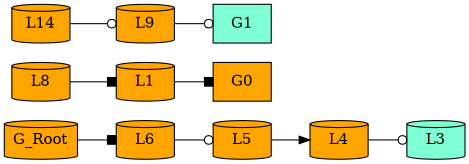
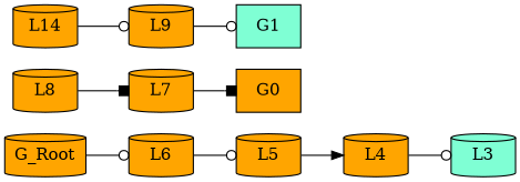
  strict digraph {
    rankdir=LR
    node [fillcolor=orange shape=cylinder style=filled]
    edge [arrowhead=odot]
    G_Root [params="{'node': 'G_Root', 'type': 'geom', 'geometry': {'primitive': 'box', 'args': {'x': 0.2, 'y': 0.2, 'z': 0.2, 'color': [1, 1, 1]}}, 'original_node': 'JG_(224, 123)'}"]
    L6 [params="{'node': 'L6', 'type': 'link', 'original_node': 'JG_4', 'translation': [0, 0, 1.0], 'relative': True, 'joint': {'type': 'ball'}}"]
    L5 [params="{'node': 'L5', 'type': 'link', 'original_node': 'JG_3', 'translation': [0, 0, 1.0], 'relative': True, 'joint': {'type': 'ball'}}"]
    L4 [params="{'node': 'L4', 'type': 'link', 'original_node': 'JG_2', 'translation': [0, 0, 1.0], 'relative': True, 'joint': {'type': 'ball'}}"]
    L3 [fillcolor=aquamarine params="{'node': 'L3', 'type': 'link', 'original_node': 'JG_1', 'translation': [0, 0, 1.0], 'relative': True, 'joint': {'type': 'ball'}}"]
    L8 [params="{'node': 'L8', 'type': 'link', 'original_node': 'JG_(220, 111)', 'translation': [0, 0, 1.0], 'relative': True, 'joint': {'type': 'ball'}}"]
-   L7 [params="{'node': 'L7', 'type': 'link', 'original_node': 'JG_(204, 104)', 'translation': [0, 0, 0.5], 'relative': True, 'joint': {'type': 'ball'}}" label=L1]
+   L7 [params="{'node': 'L7', 'type': 'link', 'original_node': 'JG_(204, 104)', 'translation': [0, 0, 0.5], 'relative': True, 'joint': {'type': 'ball'}}"]
    n8 [label=L14 params="{'node': 'L10', 'type': 'link', 'original_node': 'JG_(224, 123)', 'translation': [0, 0, 1.0], 'relative': True, 'joint': {'type': 'ball'}}"]
    L9 [params="{'node': 'L9', 'type': 'link', 'original_node': 'JG_(212, 128)', 'translation': [0, 0, 0.5], 'relative': True, 'joint': {'type': 'ball'}}"]
    G0 [params="{'node': 'G0', 'type': 'geom', 'original_node': 'EG_(171, 90)', 'translation': [0, 0, 0.5], 'relative': True, 'joint': {'type': 'ball'}, 'geometry': {'primitive': 'box', 'args': {'x': 0.2, 'y': 0.5, 'z': 1.0, 'color': [1, 0, 0]}}}" shape=box]
    G1 [fillcolor=aquamarine params="{'node': 'G1', 'type': 'geom', 'original_node': 'EG_(187, 137)', 'translation': [0, 0, 0.5], 'relative': True, 'joint': {'type': 'ball'}, 'geometry': {'primitive': 'box', 'args': {'x': 0.2, 'y': 0.5, 'z': 1.0, 'color': [1, 0, 0]}}}" shape=box]
-   G_Root -> L6 [arrowhead=box]
+   G_Root -> L6
    L6 -> L5
    L5 -> L4 [arrowhead=normal]
    L4 -> L3
    L8 -> L7 [arrowhead=box]
    L7 -> G0 [arrowhead=box]
    n8 -> L9
    L9 -> G1
  }
